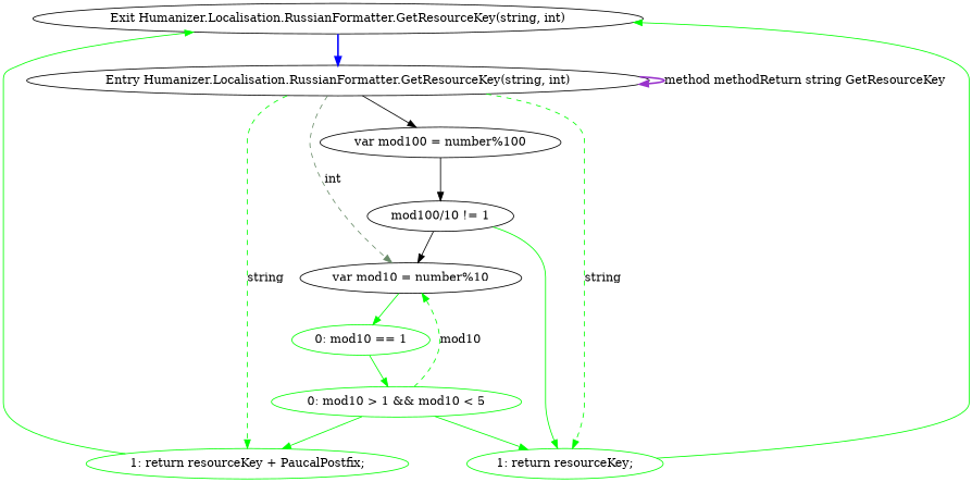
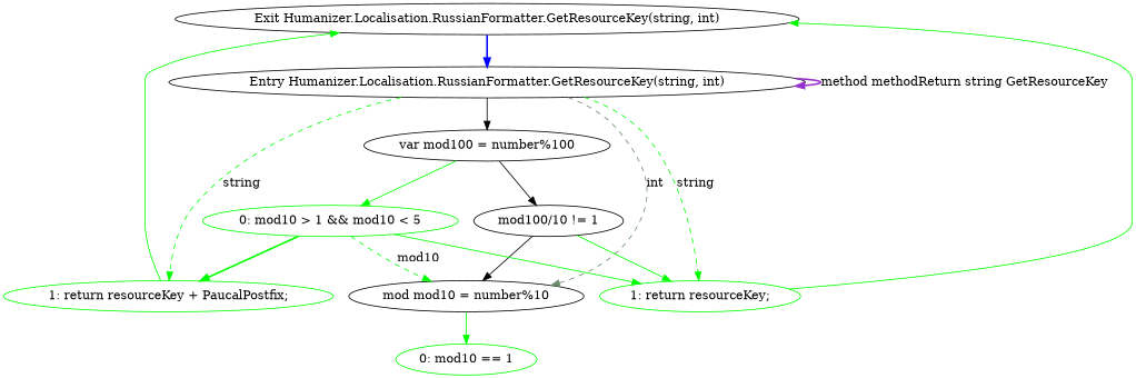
  digraph {
    node [cluster="Humanizer.Localisation.RussianFormatter.GetResourceKey(string, int)" span="7-7"]
    edge [color=green style=solid]
    n1 [label="Exit Humanizer.Localisation.RussianFormatter.GetResourceKey(string, int)"]
    n2 [label="Entry Humanizer.Localisation.RussianFormatter.GetResourceKey(string, int)"]
    n3 [color=green community=0 label="1: return resourceKey + PaucalPostfix;" span="18-18"]
    n4 [color=green community=0 label="1: return resourceKey;" span="21-21"]
-   n5 [label="var mod10 = number%10" span="12-12"]
+   n5 [label="mod mod10 = number%10" span="12-12"]
    n6 [label="var mod100 = number%100" span="9-9"]
    n7 [color=green community=0 label="0: mod10 == 1" span="14-14"]
    n8 [label="mod100/10 != 1" span="10-10"]
    n9 [color=green community=0 label="0: mod10 > 1 && mod10 < 5" span="17-17"]
    n1 -> n2 [color=blue style=bold]
    n2 -> n2 [color=darkorchid label="method methodReturn string GetResourceKey" style=bold]
    n2 -> n3 [label=string style=dashed]
    n2 -> n4 [label=string style=dashed]
    n2 -> n5 [color=darkseagreen4 label=int style=dashed]
    n2 -> n6 [color=""]
    n3 -> n1
    n4 -> n1
    n5 -> n7
    n6 -> n8 [color=""]
-   n7 -> n9
+   n6 -> n9
    n8 -> n4
    n8 -> n5 [color=""]
-   n9 -> n3
+   n9 -> n3 [style=bold]
    n9 -> n4
    n9 -> n5 [label=mod10 style=dashed]
  }
